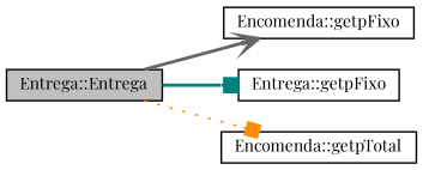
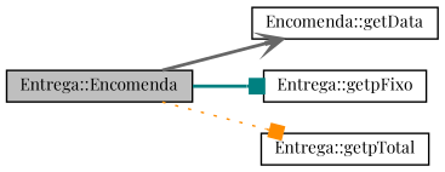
  digraph {
    fontname="Playfair Display"
    rankdir=LR
    node [color=black fillcolor=white fontname="Playfair Display" fontsize=10 shape=record style=filled]
    edge [arrowhead=box fontname="Playfair Display" fontsize=10 labelfontname=Helvetica labelfontsize=10 style=bold]
-   n1 [fillcolor=grey75 fontcolor=black height=0.2 label="Entrega::Entrega" width=0.4]
-   n2 [height=0.2 label="Encomenda::getpFixo" width=0.4]
+   n1 [fillcolor=grey75 fontcolor=black height=0.2 label="Entrega::Encomenda" width=0.4]
+   n2 [height=0.2 label="Encomenda::getData" width=0.4]
    n3 [height=0.2 label="Entrega::getpFixo" width=0.4]
-   n4 [height=0.2 label="Encomenda::getpTotal" width=0.4]
+   n4 [height=0.2 label="Entrega::getpTotal" width=0.4]
    n1 -> n2 [arrowhead=vee color=gray40]
    n1 -> n3 [color=teal]
    n1 -> n4 [color=darkorange style=dotted]
  }
